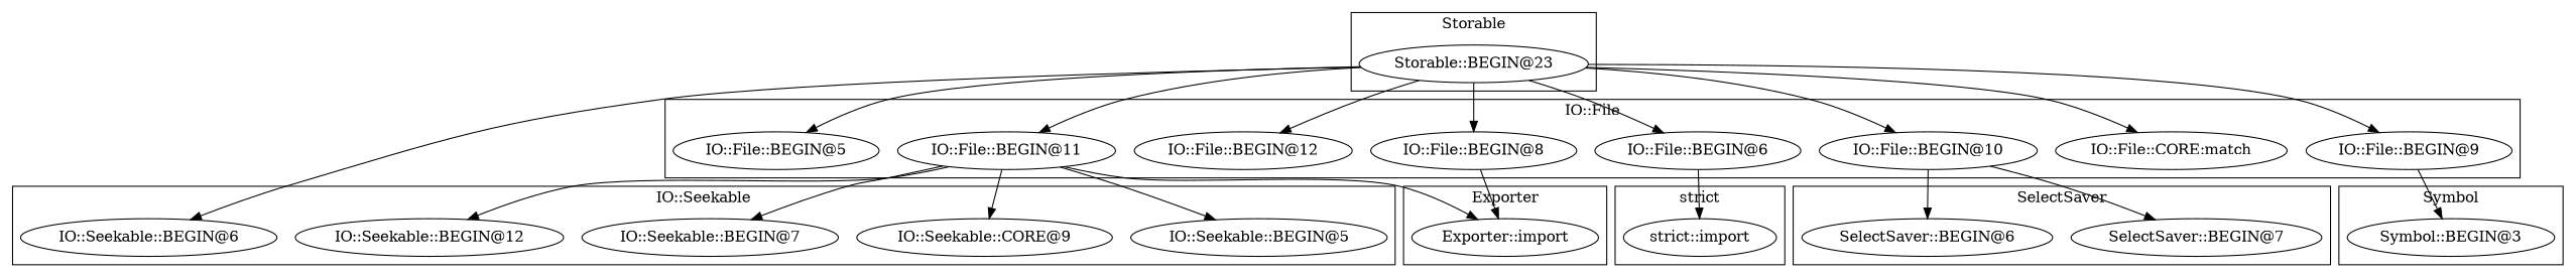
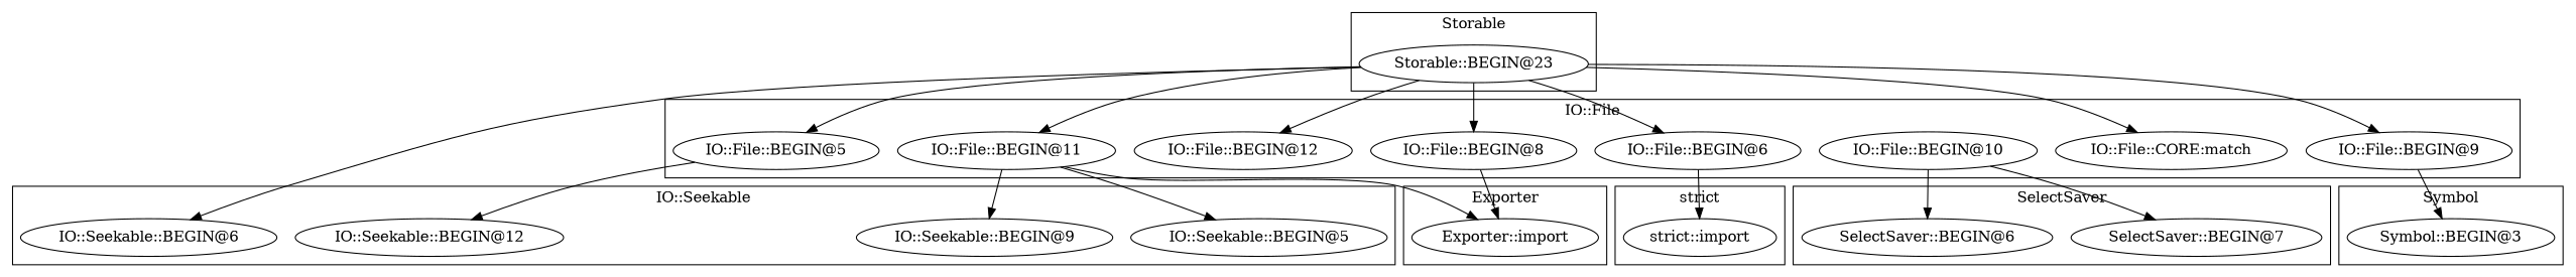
  digraph {
    "Symbol::BEGIN@3"
    "Storable::BEGIN@23"
    "IO::File::BEGIN@11"
    "IO::File::CORE:match"
    "IO::File::BEGIN@6"
    "IO::File::BEGIN@10"
    "IO::File::BEGIN@8"
    "IO::File::BEGIN@12"
    "IO::File::BEGIN@5"
    "IO::File::BEGIN@9"
    "strict::import"
    "Exporter::import"
    "SelectSaver::BEGIN@7"
    "SelectSaver::BEGIN@6"
-   "IO::Seekable::BEGIN@7"
    "IO::Seekable::BEGIN@6"
    "IO::Seekable::BEGIN@5"
-   "IO::Seekable::BEGIN@9" [label="IO::Seekable::CORE@9"]
+   "IO::Seekable::BEGIN@9"
    "IO::Seekable::BEGIN@12"
    subgraph cluster_1 {
      label=Symbol
      "Symbol::BEGIN@3"
    }
    subgraph cluster_2 {
      label=Storable
      "Storable::BEGIN@23"
    }
    subgraph cluster_3 {
      label="IO::File"
      "IO::File::BEGIN@11"
      "IO::File::CORE:match"
      "IO::File::BEGIN@6"
      "IO::File::BEGIN@10"
      "IO::File::BEGIN@8"
      "IO::File::BEGIN@12"
      "IO::File::BEGIN@5"
      "IO::File::BEGIN@9"
    }
    subgraph cluster_4 {
      label="strict"
      "strict::import"
    }
    subgraph cluster_5 {
      label=Exporter
      "Exporter::import"
    }
    subgraph cluster_6 {
      label=SelectSaver
      "SelectSaver::BEGIN@7"
      "SelectSaver::BEGIN@6"
    }
    subgraph cluster_7 {
      label="IO::Seekable"
-     "IO::Seekable::BEGIN@7"
      "IO::Seekable::BEGIN@6"
      "IO::Seekable::BEGIN@5"
      "IO::Seekable::BEGIN@9"
      "IO::Seekable::BEGIN@12"
    }
    "Storable::BEGIN@23" -> "IO::File::BEGIN@11"
    "Storable::BEGIN@23" -> "IO::File::CORE:match"
    "Storable::BEGIN@23" -> "IO::File::BEGIN@6"
-   "Storable::BEGIN@23" -> "IO::File::BEGIN@10"
    "Storable::BEGIN@23" -> "IO::File::BEGIN@8"
    "Storable::BEGIN@23" -> "IO::File::BEGIN@12"
    "Storable::BEGIN@23" -> "IO::File::BEGIN@5"
    "Storable::BEGIN@23" -> "IO::File::BEGIN@9"
    "Storable::BEGIN@23" -> "IO::Seekable::BEGIN@6"
    "IO::File::BEGIN@11" -> "Exporter::import"
-   "IO::File::BEGIN@11" -> "IO::Seekable::BEGIN@7"
    "IO::File::BEGIN@11" -> "IO::Seekable::BEGIN@5"
    "IO::File::BEGIN@11" -> "IO::Seekable::BEGIN@9"
-   "IO::File::BEGIN@11" -> "IO::Seekable::BEGIN@12"
+   "IO::File::BEGIN@5" -> "IO::Seekable::BEGIN@12"
    "IO::File::BEGIN@6" -> "strict::import"
    "IO::File::BEGIN@10" -> "SelectSaver::BEGIN@7"
    "IO::File::BEGIN@10" -> "SelectSaver::BEGIN@6"
    "IO::File::BEGIN@8" -> "Exporter::import"
    "IO::File::BEGIN@9" -> "Symbol::BEGIN@3"
  }
